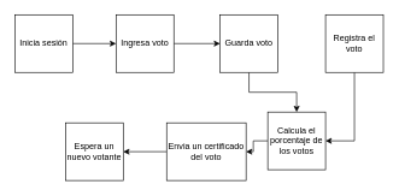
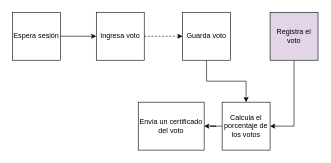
  <mxCell id="0" />
  <mxCell id="1" parent="0" />
  <mxCell id="2" value="" style="edgeStyle=orthogonalEdgeStyle;rounded=0;orthogonalLoop=1;jettySize=auto;html=1;" edge="1" parent="1" source="3" target="5"><mxGeometry relative="1" as="geometry" /></mxCell>
- <mxCell id="3" value="Inicia sesión" style="whiteSpace=wrap;html=1;aspect=fixed;" vertex="1" parent="1"><mxGeometry x="20" y="20" width="80" height="80" as="geometry" /></mxCell>
- <mxCell id="4" value="" style="edgeStyle=orthogonalEdgeStyle;rounded=0;orthogonalLoop=1;jettySize=auto;html=1;" edge="1" parent="1" source="5" target="7"><mxGeometry relative="1" as="geometry" /></mxCell>
+ <mxCell id="3" value="Espera sesión" style="whiteSpace=wrap;html=1;aspect=fixed;" vertex="1" parent="1"><mxGeometry x="20" y="20" width="80" height="80" as="geometry" /></mxCell>
+ <mxCell id="4" value="" style="edgeStyle=orthogonalEdgeStyle;rounded=0;orthogonalLoop=1;jettySize=auto;html=1;dashed=1;" edge="1" parent="1" source="5" target="7"><mxGeometry relative="1" as="geometry" /></mxCell>
  <mxCell id="5" value="Ingresa voto" style="whiteSpace=wrap;html=1;aspect=fixed;" vertex="1" parent="1"><mxGeometry x="160" y="20" width="80" height="80" as="geometry" /></mxCell>
  <mxCell id="6" value="" style="edgeStyle=orthogonalEdgeStyle;rounded=0;orthogonalLoop=1;jettySize=auto;html=1;" edge="1" parent="1" source="7" target="11"><mxGeometry relative="1" as="geometry" /></mxCell>
  <mxCell id="7" value="Guarda voto" style="whiteSpace=wrap;html=1;aspect=fixed;" vertex="1" parent="1"><mxGeometry x="304" y="20" width="80" height="80" as="geometry" /></mxCell>
  <mxCell id="8" style="edgeStyle=orthogonalEdgeStyle;rounded=0;orthogonalLoop=1;jettySize=auto;html=1;entryX=1;entryY=0.5;entryDx=0;entryDy=0;" edge="1" parent="1" source="9" target="11"><mxGeometry relative="1" as="geometry" /></mxCell>
- <mxCell id="9" value="Registra el voto" style="whiteSpace=wrap;html=1;aspect=fixed;" vertex="1" parent="1"><mxGeometry x="450" y="20" width="80" height="80" as="geometry" /></mxCell>
+ <mxCell id="9" value="Registra el voto" style="whiteSpace=wrap;html=1;aspect=fixed;fillColor=#e1d5e7;" vertex="1" parent="1"><mxGeometry x="450" y="20" width="80" height="80" as="geometry" /></mxCell>
  <mxCell id="10" value="" style="edgeStyle=orthogonalEdgeStyle;rounded=0;orthogonalLoop=1;jettySize=auto;html=1;" edge="1" parent="1" source="11" target="13"><mxGeometry relative="1" as="geometry" /></mxCell>
- <mxCell id="11" value="Calcula el porcentaje de los votos" style="whiteSpace=wrap;html=1;aspect=fixed;" vertex="1" parent="1"><mxGeometry x="370" y="155" width="80" height="80" as="geometry" /></mxCell>
- <mxCell id="12" value="" style="edgeStyle=orthogonalEdgeStyle;rounded=0;orthogonalLoop=1;jettySize=auto;html=1;" edge="1" parent="1" source="13" target="14"><mxGeometry relative="1" as="geometry" /></mxCell>
+ <mxCell id="11" value="Calcula el porcentaje de los votos" style="whiteSpace=wrap;html=1;aspect=fixed;" vertex="1" parent="1"><mxGeometry x="370" y="170" width="80" height="80" as="geometry" /></mxCell>
  <mxCell id="13" value="Envia un certificado del voto" style="whiteSpace=wrap;html=1;aspect=fixed;" vertex="1" parent="1"><mxGeometry x="230" y="170" width="110" height="80" as="geometry" /></mxCell>
- <mxCell id="14" value="Espera un nuevo votante" style="whiteSpace=wrap;html=1;aspect=fixed;" vertex="1" parent="1"><mxGeometry x="90" y="170" width="80" height="80" as="geometry" /></mxCell>
